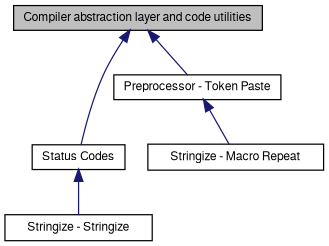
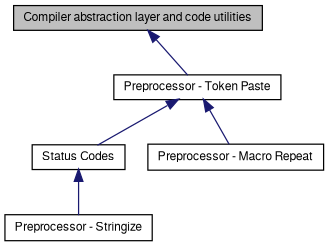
  digraph {
    rankdir=TB
    node [color=black fillcolor=white fontname=FreeSans fontsize=10 shape=record style=filled]
    edge [color=midnightblue dir=back fontname=FreeSans fontsize=10 labelfontname=FreeSans labelfontsize=10 shape=plaintext style=solid]
    n1 [fillcolor=grey75 fontcolor=black height=0.2 label="Compiler abstraction layer and code utilities" width=0.4]
    n2 [height=0.2 label="Status Codes" width=0.4]
    n3 [height=0.2 label="Preprocessor - Token Paste" width=0.4]
-   n4 [height=0.2 label="Stringize - Macro Repeat" width=0.4]
-   n5 [height=0.2 label="Stringize - Stringize" width=0.4]
-   n1 -> n2
+   n4 [height=0.2 label="Preprocessor - Macro Repeat" width=0.4]
+   n5 [height=0.2 label="Preprocessor - Stringize" width=0.4]
+   n3 -> n2
    n1 -> n3
    n2 -> n5
    n3 -> n4
  }
